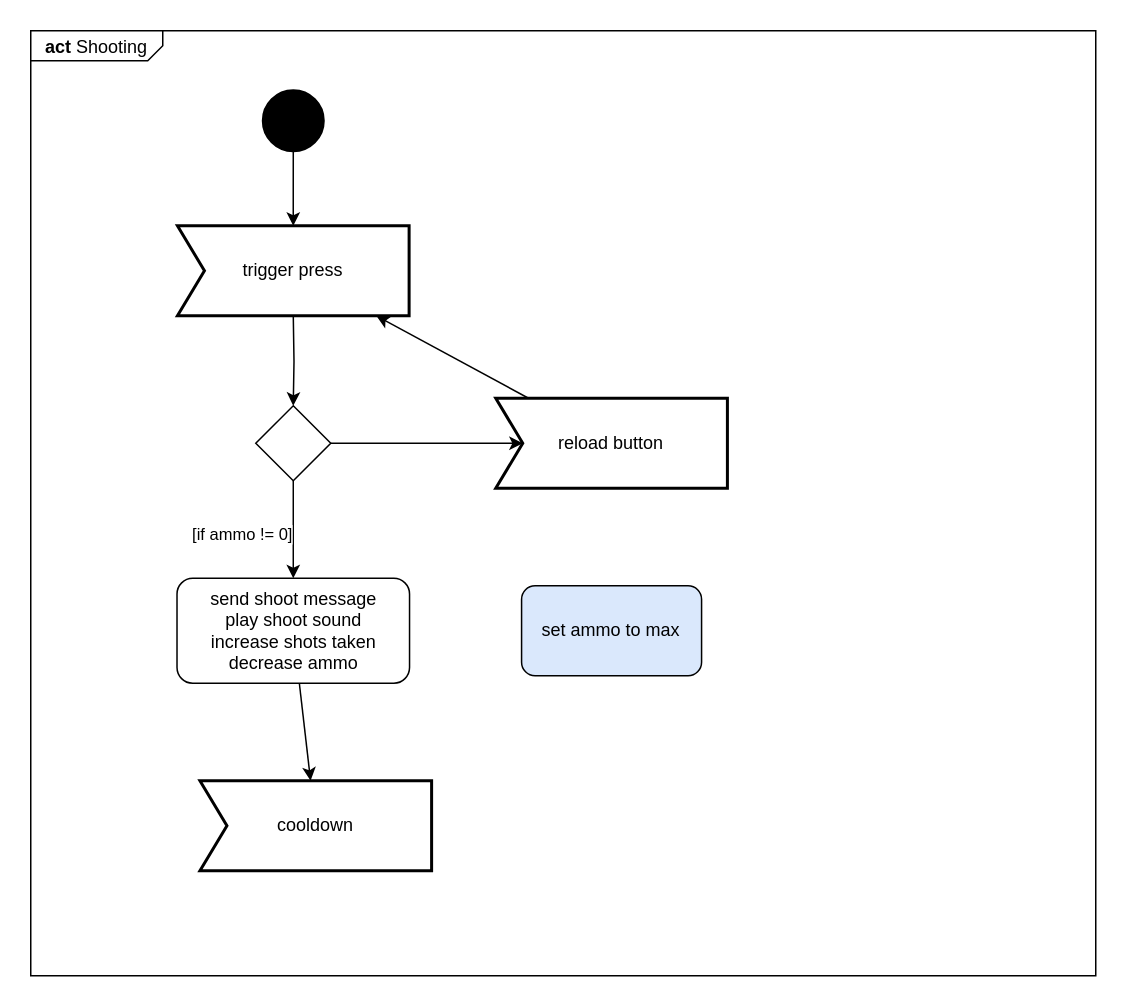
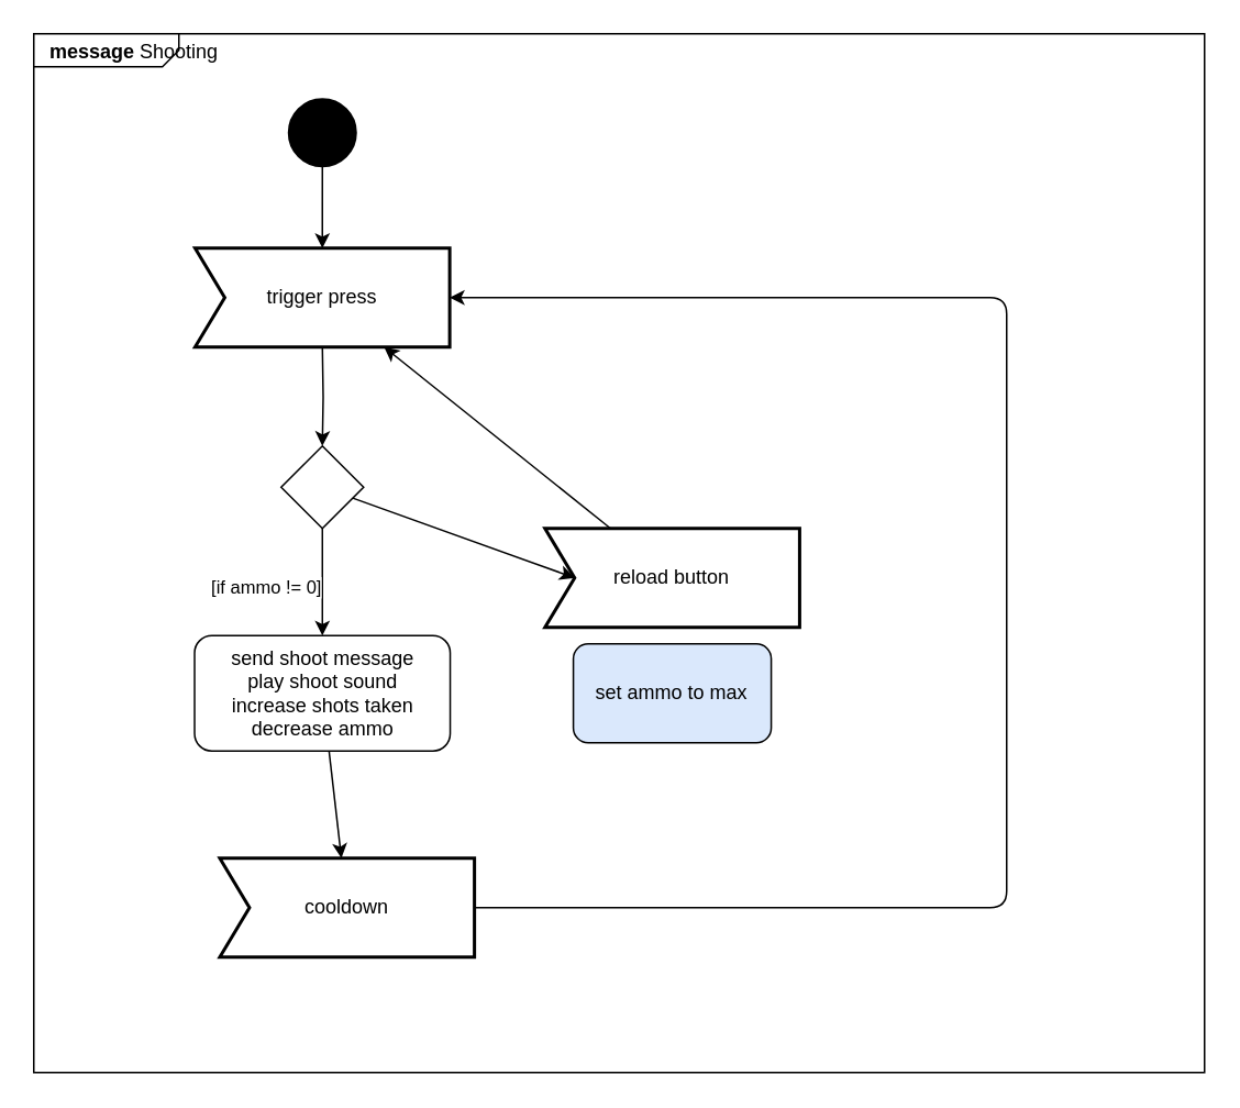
  <mxCell id="0" />
  <mxCell id="1" parent="0" />
- <mxCell id="2" value="&lt;p style=&quot;margin:0px;margin-top:4px;margin-left:10px;text-align:left;&quot;&gt;&lt;b&gt;act&lt;/b&gt;&amp;nbsp;Shooting&lt;/p&gt;" style="html=1;shape=mxgraph.sysml.package;labelX=88;align=left;spacingLeft=10;overflow=fill;recursiveResize=0;container=0;" parent="1" vertex="1"><mxGeometry x="20" y="20" width="710" height="630" as="geometry" /></mxCell>
+ <mxCell id="2" value="&lt;p style=&quot;margin:0px;margin-top:4px;margin-left:10px;text-align:left;&quot;&gt;&lt;b&gt;message&lt;/b&gt;&amp;nbsp;Shooting&lt;/p&gt;" style="html=1;shape=mxgraph.sysml.package;labelX=88;align=left;spacingLeft=10;overflow=fill;recursiveResize=0;container=0;" parent="1" vertex="1"><mxGeometry x="20" y="20" width="710" height="630" as="geometry" /></mxCell>
  <mxCell id="3" value="" style="shape=ellipse;html=1;fillColor=strokeColor;strokeWidth=2;verticalLabelPosition=bottom;verticalAlignment=top;perimeter=ellipsePerimeter;" parent="1" vertex="1"><mxGeometry x="175.02" y="60" width="40" height="40" as="geometry" /></mxCell>
  <mxCell id="4" style="edgeStyle=orthogonalEdgeStyle;rounded=0;orthogonalLoop=1;jettySize=auto;html=1;" parent="1" source="3" edge="1"><mxGeometry relative="1" as="geometry"><mxPoint x="195.02" y="150" as="targetPoint" /><mxPoint x="144.955" y="170" as="sourcePoint" /></mxGeometry></mxCell>
  <mxCell id="5" style="edgeStyle=orthogonalEdgeStyle;rounded=0;orthogonalLoop=1;jettySize=auto;html=1;exitX=0.5;exitY=1;exitDx=0;exitDy=0;" parent="1" target="6" edge="1"><mxGeometry relative="1" as="geometry"><mxPoint x="195.02" y="210" as="sourcePoint" /></mxGeometry></mxCell>
  <mxCell id="6" value="" style="rhombus;whiteSpace=wrap;html=1;" parent="1" vertex="1"><mxGeometry x="170.02" y="270" width="50" height="50" as="geometry" /></mxCell>
  <mxCell id="7" value="send shoot message&lt;br&gt;play shoot sound&lt;br&gt;increase shots taken&lt;br&gt;decrease ammo" style="rounded=1;whiteSpace=wrap;html=1;" parent="1" vertex="1"><mxGeometry x="117.51" y="385" width="155.02" height="70" as="geometry" /></mxCell>
  <mxCell id="8" value="" style="endArrow=classic;html=1;rounded=0;" parent="1" source="6" target="7" edge="1"><mxGeometry width="50" height="50" relative="1" as="geometry"><mxPoint x="470" y="410" as="sourcePoint" /><mxPoint x="520" y="360" as="targetPoint" /></mxGeometry></mxCell>
  <mxCell id="9" value="[if ammo != 0]" style="edgeLabel;html=1;align=center;verticalAlign=middle;resizable=0;points=[];" parent="8" vertex="1" connectable="0"><mxGeometry x="-0.355" y="3" relative="1" as="geometry"><mxPoint x="-38" y="14" as="offset" /></mxGeometry></mxCell>
  <mxCell id="10" value="trigger press" style="html=1;shape=mxgraph.sysml.accEvent;strokeWidth=2;whiteSpace=wrap;align=center;" parent="1" vertex="1"><mxGeometry x="117.8" y="150" width="154.44" height="60" as="geometry" /></mxCell>
  <mxCell id="11" value="cooldown" style="html=1;shape=mxgraph.sysml.accEvent;strokeWidth=2;whiteSpace=wrap;align=center;" parent="1" vertex="1"><mxGeometry x="132.8" y="520" width="154.44" height="60" as="geometry" /></mxCell>
  <mxCell id="12" value="" style="endArrow=classic;html=1;rounded=0;" parent="1" source="7" target="11" edge="1"><mxGeometry width="50" height="50" relative="1" as="geometry"><mxPoint x="470" y="410" as="sourcePoint" /><mxPoint x="520" y="360" as="targetPoint" /></mxGeometry></mxCell>
  <mxCell id="13" value="" style="endArrow=classic;html=1;rounded=0;entryX=0;entryY=0.5;entryDx=18;entryDy=0;entryPerimeter=0;" parent="1" source="6" target="14" edge="1"><mxGeometry width="50" height="50" relative="1" as="geometry"><mxPoint x="470" y="410" as="sourcePoint" /><mxPoint x="820" y="330" as="targetPoint" /></mxGeometry></mxCell>
- <mxCell id="14" value="reload button" style="html=1;shape=mxgraph.sysml.accEvent;strokeWidth=2;whiteSpace=wrap;align=center;" parent="1" vertex="1"><mxGeometry x="330" y="265" width="154.44" height="60" as="geometry" /></mxCell>
+ <mxCell id="14" value="reload button" style="html=1;shape=mxgraph.sysml.accEvent;strokeWidth=2;whiteSpace=wrap;align=center;" parent="1" vertex="1"><mxGeometry x="330" y="320" width="154.44" height="60" as="geometry" /></mxCell>
  <mxCell id="15" value="" style="endArrow=classic;html=1;rounded=0;" parent="1" source="14" target="10" edge="1"><mxGeometry width="50" height="50" relative="1" as="geometry"><mxPoint x="470" y="410" as="sourcePoint" /><mxPoint x="840" y="460" as="targetPoint" /></mxGeometry></mxCell>
  <mxCell id="16" value="set ammo to max" style="rounded=1;whiteSpace=wrap;html=1;fillColor=#dae8fc;" parent="1" vertex="1"><mxGeometry x="347.22" y="390" width="120" height="60" as="geometry" /></mxCell>
+ <mxCell id="17" value="" style="endArrow=classic;html=1;rounded=1;" parent="1" source="11" target="10" edge="1"><mxGeometry width="50" height="50" relative="1" as="geometry"><mxPoint x="470" y="410" as="sourcePoint" /><mxPoint x="520" y="360" as="targetPoint" /><Array as="points"><mxPoint x="610" y="550" /><mxPoint x="610" y="370" /><mxPoint x="610" y="180" /></Array></mxGeometry></mxCell>
